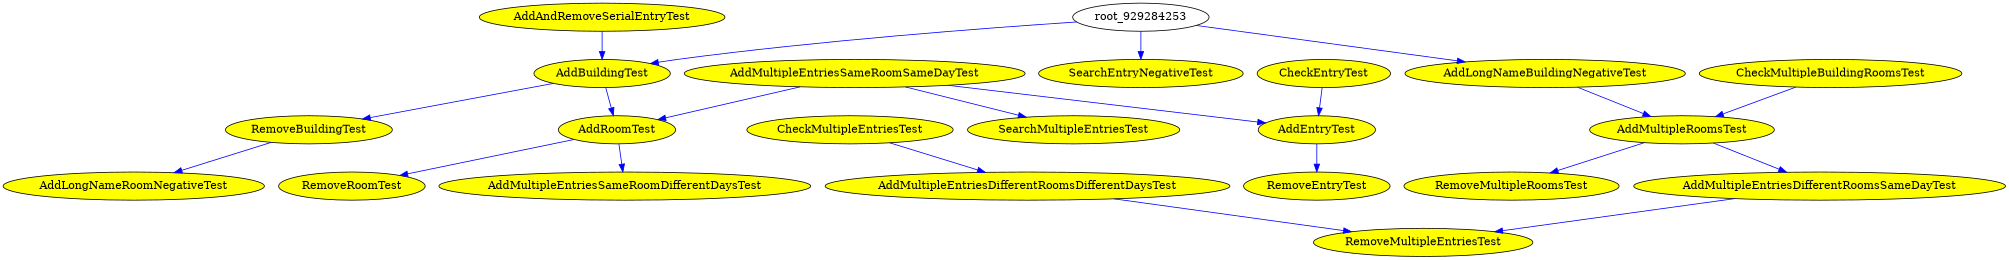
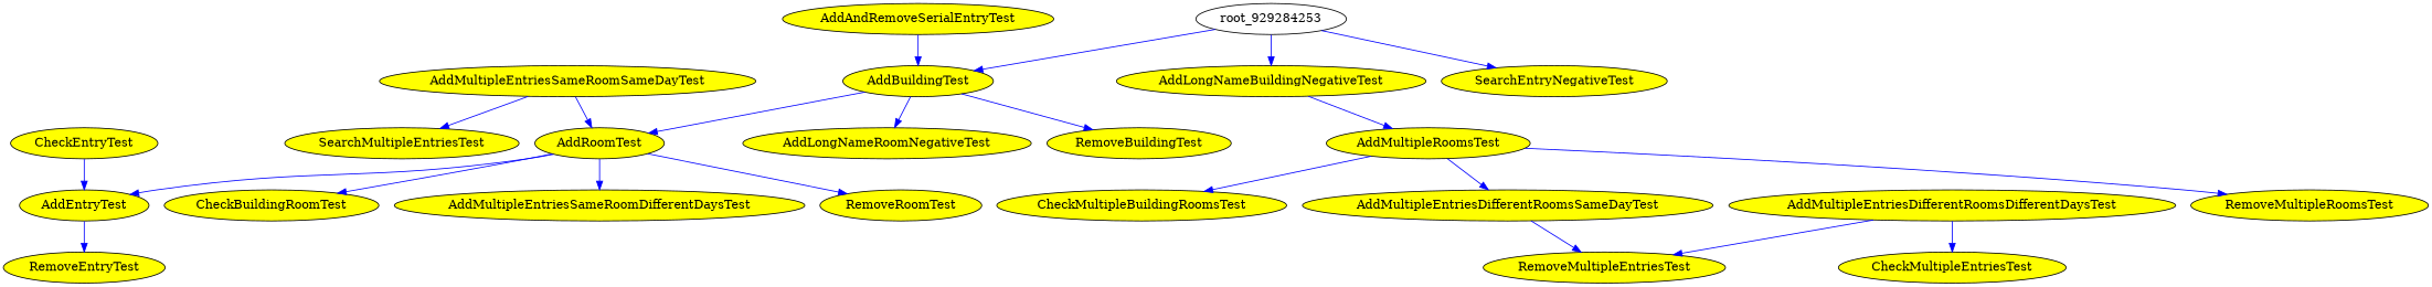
  strict digraph {
    node [fillcolor=yellow fontcolor=black style=filled]
    edge [color=blue]
    n1 [color=black label=root_929284253 fillcolor="" fontcolor="" style=""]
    n2 [label=AddBuildingTest]
    n3 [label=AddLongNameBuildingNegativeTest]
    n4 [label=SearchEntryNegativeTest]
    n5 [label=AddRoomTest]
    n6 [label=AddLongNameRoomNegativeTest]
    n7 [label=RemoveBuildingTest]
    n8 [label=AddMultipleRoomsTest]
+   n9 [label=CheckBuildingRoomTest]
    n10 [label=AddEntryTest]
    n11 [label=AddMultipleEntriesSameRoomDifferentDaysTest]
    n12 [label=RemoveRoomTest]
    n13 [label=AddAndRemoveSerialEntryTest]
    n14 [label=RemoveEntryTest]
    n15 [label=AddMultipleEntriesSameRoomSameDayTest]
    n16 [label=SearchMultipleEntriesTest]
    n17 [label=CheckEntryTest]
    n18 [label=CheckMultipleBuildingRoomsTest]
    n19 [label=AddMultipleEntriesDifferentRoomsSameDayTest]
    n20 [label=RemoveMultipleRoomsTest]
    n21 [label=RemoveMultipleEntriesTest]
    n22 [label=AddMultipleEntriesDifferentRoomsDifferentDaysTest]
    n23 [label=CheckMultipleEntriesTest]
    n1 -> n2
    n1 -> n3
    n1 -> n4
    n2 -> n5
-   n7 -> n6
+   n2 -> n6
    n2 -> n7
    n3 -> n8
-   n15 -> n10
+   n5 -> n9
+   n5 -> n10
    n5 -> n11
    n5 -> n12
-   n18 -> n8
+   n8 -> n18
    n8 -> n19
    n8 -> n20
    n10 -> n14
    n13 -> n2
    n15 -> n5
    n15 -> n16
    n17 -> n10
    n19 -> n21
    n22 -> n21
-   n23 -> n22
+   n22 -> n23
  }
